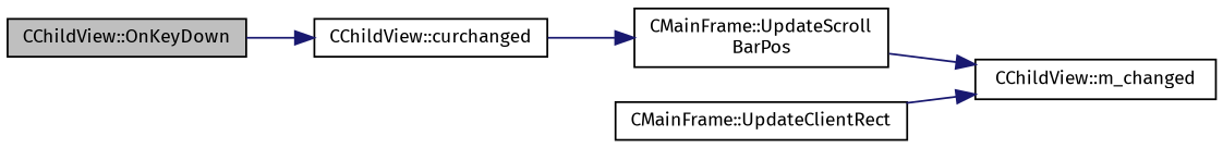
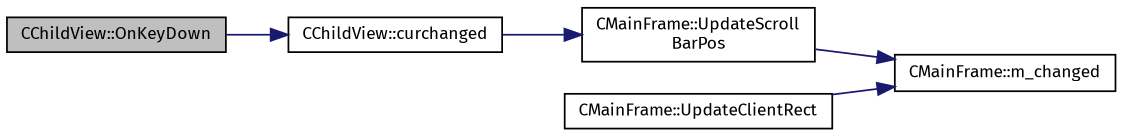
  digraph {
    fontname="Fira Sans"
    rankdir=LR
    node [color=black fillcolor=white fontname="Fira Sans" fontsize=10 shape=record style=filled]
    edge [color=midnightblue fontname="Fira Sans" fontsize=10 labelfontname=Helvetica labelfontsize=10 style=solid]
    n1 [fillcolor=grey75 fontcolor=black height=0.2 label="CChildView::OnKeyDown" width=0.4]
    n2 [height=0.2 label="CChildView::curchanged" width=0.4]
    n3 [height=0.2 label="CMainFrame::UpdateScroll\lBarPos" width=0.4]
    n4 [height=0.2 label="CMainFrame::UpdateClientRect" width=0.4]
-   n5 [height=0.2 label="CChildView::m_changed" width=0.4]
+   n5 [height=0.2 label="CMainFrame::m_changed" width=0.4]
    n1 -> n2
    n2 -> n3
    n3 -> n5
    n4 -> n5
  }
